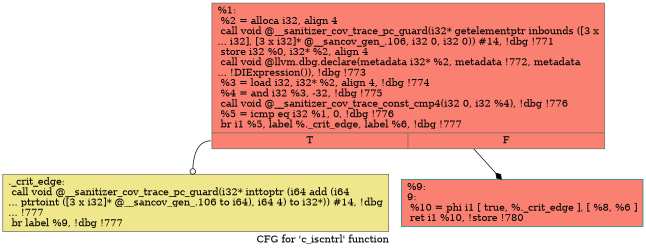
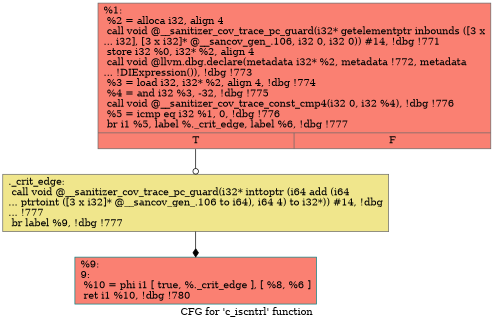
  digraph {
    label="CFG for 'c_iscntrl' function"
    node [color=gray40 fillcolor=salmon shape=record style=filled]
    n1 [label="{%1:\l  %2 = alloca i32, align 4\l  call void @__sanitizer_cov_trace_pc_guard(i32* getelementptr inbounds ([3 x\l... i32], [3 x i32]* @__sancov_gen_.106, i32 0, i32 0)) #14, !dbg !771\l  store i32 %0, i32* %2, align 4\l  call void @llvm.dbg.declare(metadata i32* %2, metadata !772, metadata\l... !DIExpression()), !dbg !773\l  %3 = load i32, i32* %2, align 4, !dbg !774\l  %4 = and i32 %3, -32, !dbg !775\l  call void @__sanitizer_cov_trace_const_cmp4(i32 0, i32 %4), !dbg !776\l  %5 = icmp eq i32 %1, 0, !dbg !776\l  br i1 %5, label %._crit_edge, label %6, !dbg !777\l|{<s0>T|<s1>F}}"]
    n2 [fillcolor=khaki label="{._crit_edge:                                      \l  call void @__sanitizer_cov_trace_pc_guard(i32* inttoptr (i64 add (i64\l... ptrtoint ([3 x i32]* @__sancov_gen_.106 to i64), i64 4) to i32*)) #14, !dbg\l... !777\l  br label %9, !dbg !777\l}"]
-   n3 [color=teal label="{%9:\l9:                                                \l  %10 = phi i1 [ true, %._crit_edge ], [ %8, %6 ]\l  ret i1 %10, !store !780\l}"]
+   n3 [color=teal label="{%9:\l9:                                                \l  %10 = phi i1 [ true, %._crit_edge ], [ %8, %6 ]\l  ret i1 %10, !dbg !780\l}"]
    n1 -> n2 [arrowhead=odot tailport=s0]
-   n1 -> n3 [arrowhead=diamond]
+   n2 -> n3 [arrowhead=diamond]
  }
